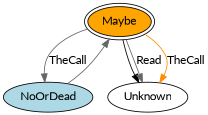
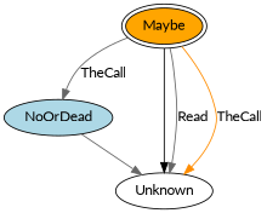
  digraph {
    fontname=Lato
    node [fontname=Lato style=filled]
    edge [color=gray40 fontname=Lato]
    Maybe [fillcolor=orange peripheries=2]
    NoOrDead [fillcolor=lightblue]
    Unknown [fillcolor=white]
    Maybe -> NoOrDead [label=TheCall]
    Maybe -> Unknown [color=black]
    Maybe -> Unknown [label=Read]
    Maybe -> Unknown [color=darkorange label=TheCall]
-   NoOrDead -> Maybe
+   NoOrDead -> Unknown
  }
